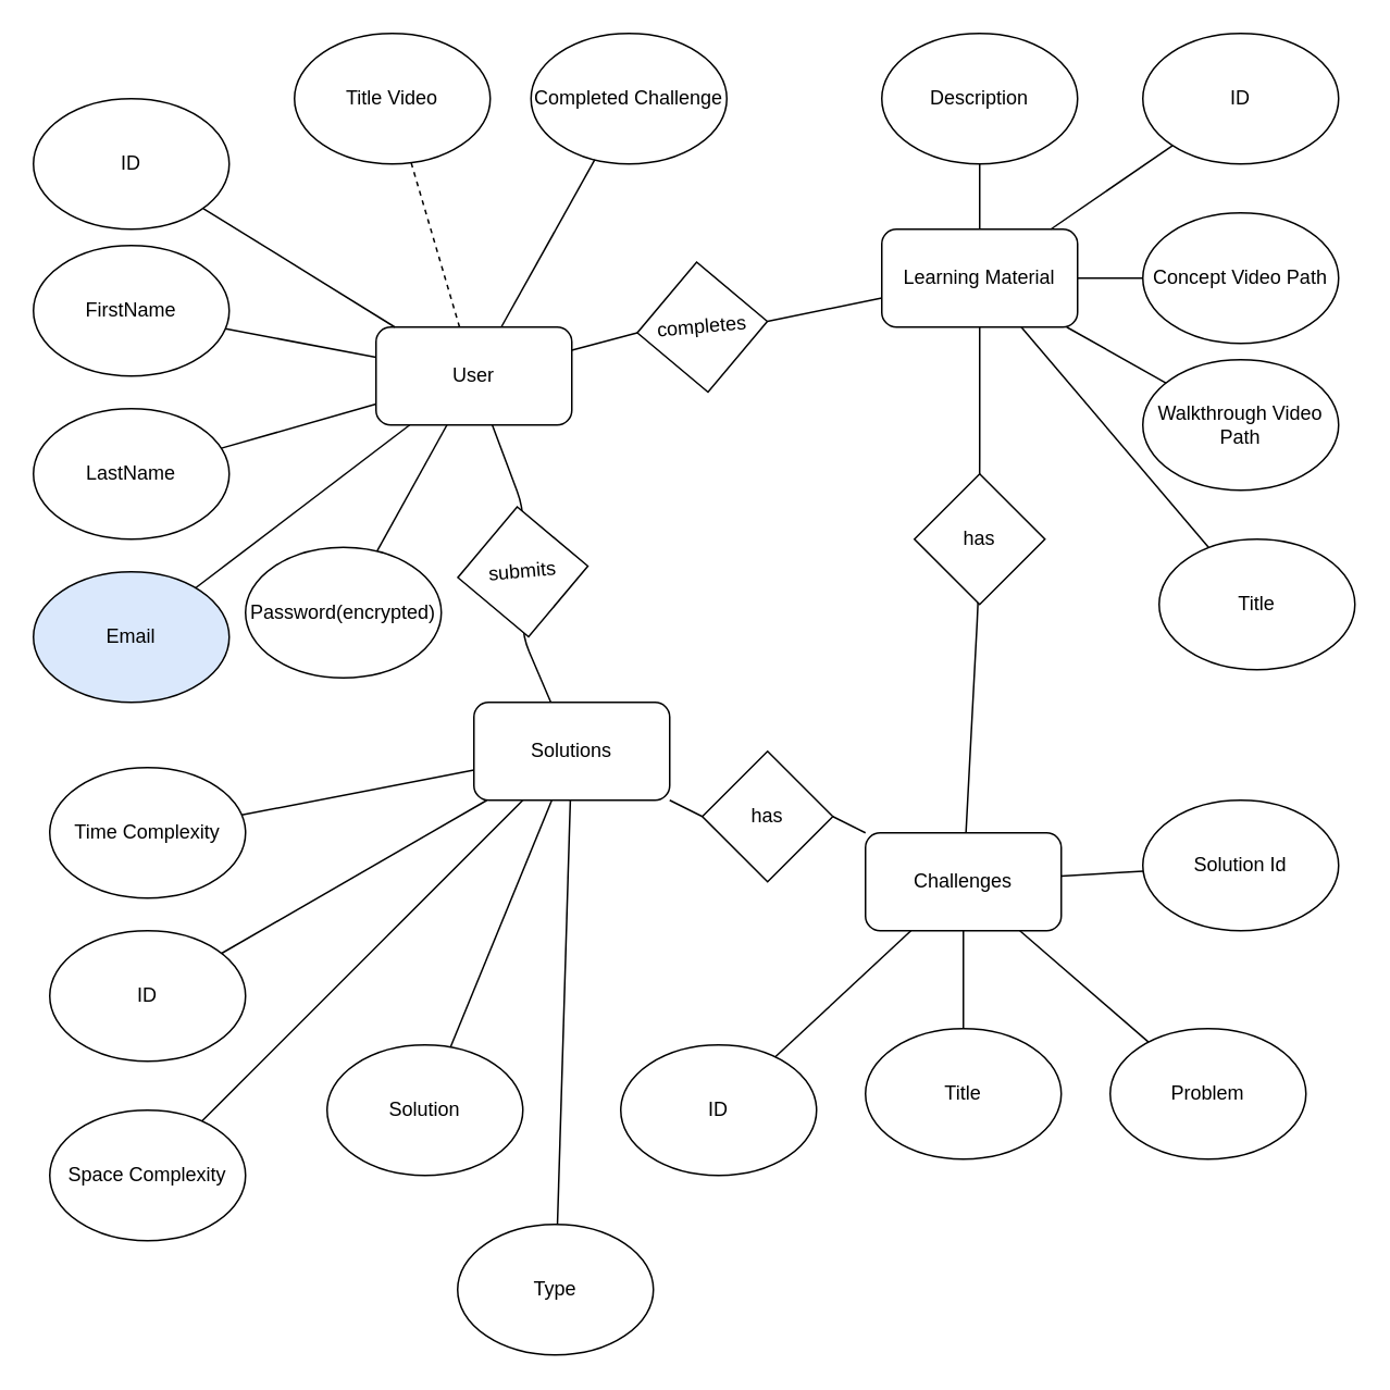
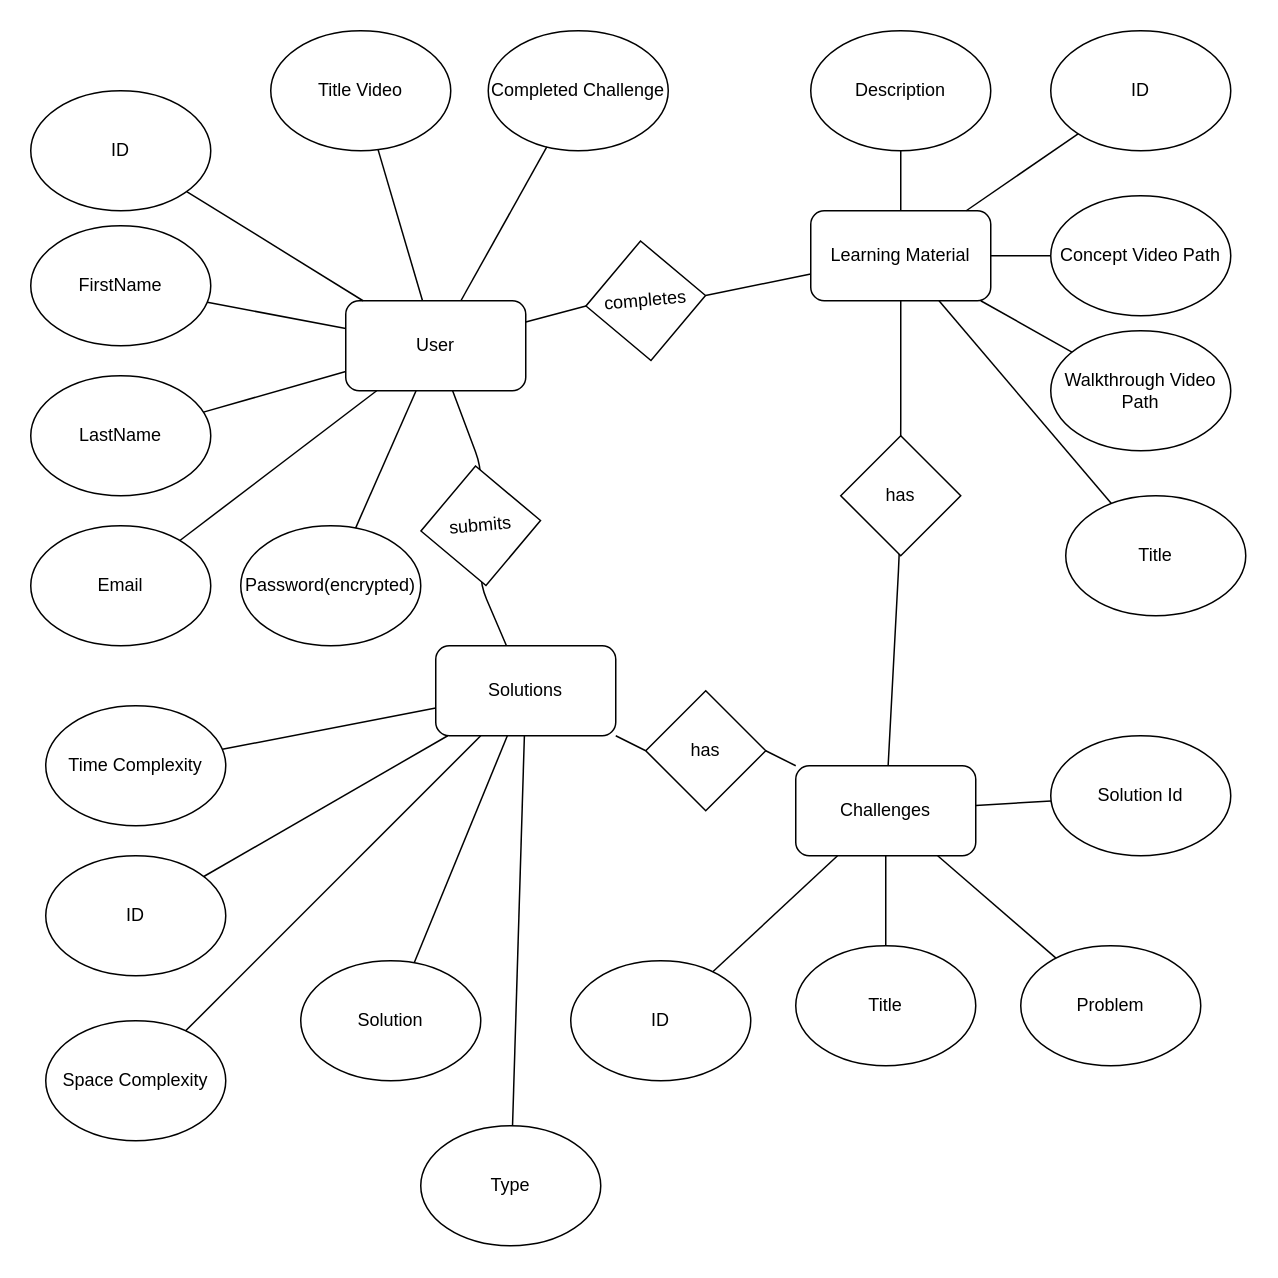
  <mxCell id="0" />
  <mxCell id="1" parent="0" />
  <mxCell id="2" value="User" style="rounded=1;whiteSpace=wrap;html=1;" vertex="1" parent="1"><mxGeometry x="230" y="200" width="120" height="60" as="geometry" /></mxCell>
  <mxCell id="3" value="Learning Material" style="rounded=1;whiteSpace=wrap;html=1;" vertex="1" parent="1"><mxGeometry x="540" y="140" width="120" height="60" as="geometry" /></mxCell>
  <mxCell id="4" value="Challenges" style="rounded=1;whiteSpace=wrap;html=1;" vertex="1" parent="1"><mxGeometry x="530" y="510" width="120" height="60" as="geometry" /></mxCell>
  <mxCell id="5" value="ID" style="ellipse;whiteSpace=wrap;html=1;" vertex="1" parent="1"><mxGeometry y="60" width="120" height="80" as="geometry" x="20" /></mxCell>
  <mxCell id="6" value="FirstName" style="ellipse;whiteSpace=wrap;html=1;" vertex="1" parent="1"><mxGeometry y="150" width="120" height="80" as="geometry" x="20" /></mxCell>
  <mxCell id="7" value="LastName&lt;span style=&quot;color: rgba(0 , 0 , 0 , 0) ; font-family: monospace ; font-size: 0px&quot;&gt;%3CmxGraphModel%3E%3Croot%3E%3CmxCell%20id%3D%220%22%2F%3E%3CmxCell%20id%3D%221%22%20parent%3D%220%22%2F%3E%3CmxCell%20id%3D%222%22%20value%3D%22ID%22%20style%3D%22ellipse%3BwhiteSpace%3Dwrap%3Bhtml%3D1%3B%22%20vertex%3D%221%22%20parent%3D%221%22%3E%3CmxGeometry%20y%3D%2240%22%20width%3D%22120%22%20height%3D%2280%22%20as%3D%22geometry%22%2F%3E%3C%2FmxCell%3E%3C%2Froot%3E%3C%2FmxGraphModel%3E&lt;/span&gt;" style="ellipse;whiteSpace=wrap;html=1;" vertex="1" parent="1"><mxGeometry y="250" width="120" height="80" as="geometry" x="20" /></mxCell>
- <mxCell id="8" value="Email" style="ellipse;whiteSpace=wrap;html=1;fillColor=#dae8fc;" vertex="1" parent="1"><mxGeometry y="350" width="120" height="80" as="geometry" x="20" /></mxCell>
- <mxCell id="9" value="Password(encrypted)" style="ellipse;whiteSpace=wrap;html=1;" vertex="1" parent="1"><mxGeometry x="150" y="335" width="120" height="80" as="geometry" /></mxCell>
+ <mxCell id="8" value="Email" style="ellipse;whiteSpace=wrap;html=1;" vertex="1" parent="1"><mxGeometry y="350" width="120" height="80" as="geometry" x="20" /></mxCell>
+ <mxCell id="9" value="Password(encrypted)" style="ellipse;whiteSpace=wrap;html=1;" vertex="1" parent="1"><mxGeometry x="160" y="350" width="120" height="80" as="geometry" /></mxCell>
  <mxCell id="10" value="Title Video" style="ellipse;whiteSpace=wrap;html=1;" vertex="1" parent="1"><mxGeometry x="180" width="120" height="80" as="geometry" y="20" /></mxCell>
  <mxCell id="11" value="Completed Challenge" style="ellipse;whiteSpace=wrap;html=1;" vertex="1" parent="1"><mxGeometry x="325" width="120" height="80" as="geometry" y="20" /></mxCell>
  <mxCell id="12" value="ID" style="ellipse;whiteSpace=wrap;html=1;" vertex="1" parent="1"><mxGeometry x="700" width="120" height="80" as="geometry" y="20" /></mxCell>
  <mxCell id="13" value="ID" style="ellipse;whiteSpace=wrap;html=1;" vertex="1" parent="1"><mxGeometry x="380" y="640" width="120" height="80" as="geometry" /></mxCell>
  <mxCell id="14" value="Concept Video Path&lt;span style=&quot;color: rgba(0 , 0 , 0 , 0) ; font-family: monospace ; font-size: 0px&quot;&gt;%3CmxGraphModel%3E%3Croot%3E%3CmxCell%20id%3D%220%22%2F%3E%3CmxCell%20id%3D%221%22%20parent%3D%220%22%2F%3E%3CmxCell%20id%3D%222%22%20value%3D%22ID%22%20style%3D%22ellipse%3BwhiteSpace%3Dwrap%3Bhtml%3D1%3B%22%20vertex%3D%221%22%20parent%3D%221%22%3E%3CmxGeometry%20y%3D%2240%22%20width%3D%22120%22%20height%3D%2280%22%20as%3D%22geometry%22%2F%3E%3C%2FmxCell%3E%3C%2Froot%3E%3C%2FmxGraphModel%3E&lt;/span&gt;" style="ellipse;whiteSpace=wrap;html=1;" vertex="1" parent="1"><mxGeometry x="700" y="130" width="120" height="80" as="geometry" /></mxCell>
  <mxCell id="15" value="Walkthrough Video Path" style="ellipse;whiteSpace=wrap;html=1;" vertex="1" parent="1"><mxGeometry x="700" y="220" width="120" height="80" as="geometry" /></mxCell>
  <mxCell id="16" value="Description" style="ellipse;whiteSpace=wrap;html=1;" vertex="1" parent="1"><mxGeometry x="540" width="120" height="80" as="geometry" y="20" /></mxCell>
  <mxCell id="17" value="Title" style="ellipse;whiteSpace=wrap;html=1;" vertex="1" parent="1"><mxGeometry x="710" y="330" width="120" height="80" as="geometry" /></mxCell>
  <mxCell id="18" value="Title&lt;span style=&quot;color: rgba(0 , 0 , 0 , 0) ; font-family: monospace ; font-size: 0px&quot;&gt;%3CmxGraphModel%3E%3Croot%3E%3CmxCell%20id%3D%220%22%2F%3E%3CmxCell%20id%3D%221%22%20parent%3D%220%22%2F%3E%3CmxCell%20id%3D%222%22%20value%3D%22ID%22%20style%3D%22ellipse%3BwhiteSpace%3Dwrap%3Bhtml%3D1%3B%22%20vertex%3D%221%22%20parent%3D%221%22%3E%3CmxGeometry%20y%3D%2240%22%20width%3D%22120%22%20height%3D%2280%22%20as%3D%22geometry%22%2F%3E%3C%2FmxCell%3E%3C%2Froot%3E%3C%2FmxGraphModel%3E&lt;/span&gt;" style="ellipse;whiteSpace=wrap;html=1;" vertex="1" parent="1"><mxGeometry x="530" y="630" width="120" height="80" as="geometry" /></mxCell>
  <mxCell id="19" value="Problem" style="ellipse;whiteSpace=wrap;html=1;" vertex="1" parent="1"><mxGeometry x="680" y="630" width="120" height="80" as="geometry" /></mxCell>
  <mxCell id="20" value="Solutions" style="rounded=1;whiteSpace=wrap;html=1;" vertex="1" parent="1"><mxGeometry x="290" y="430" width="120" height="60" as="geometry" /></mxCell>
  <mxCell id="21" value="Solution Id" style="ellipse;whiteSpace=wrap;html=1;" vertex="1" parent="1"><mxGeometry x="700" y="490" width="120" height="80" as="geometry" /></mxCell>
  <mxCell id="22" value="ID" style="ellipse;whiteSpace=wrap;html=1;" vertex="1" parent="1"><mxGeometry x="30" y="570" width="120" height="80" as="geometry" /></mxCell>
  <mxCell id="23" value="Solution&lt;span style=&quot;color: rgba(0 , 0 , 0 , 0) ; font-family: monospace ; font-size: 0px&quot;&gt;%3CmxGraphModel%3E%3Croot%3E%3CmxCell%20id%3D%220%22%2F%3E%3CmxCell%20id%3D%221%22%20parent%3D%220%22%2F%3E%3CmxCell%20id%3D%222%22%20value%3D%22ID%22%20style%3D%22ellipse%3BwhiteSpace%3Dwrap%3Bhtml%3D1%3B%22%20vertex%3D%221%22%20parent%3D%221%22%3E%3CmxGeometry%20x%3D%22360%22%20y%3D%22620%22%20width%3D%22120%22%20height%3D%2280%22%20as%3D%22geometry%22%2F%3E%3C%2FmxCell%3E%3C%2Froot%3E%3C%2FmxGraphModel%3E&lt;/span&gt;" style="ellipse;whiteSpace=wrap;html=1;" vertex="1" parent="1"><mxGeometry x="200" y="640" width="120" height="80" as="geometry" /></mxCell>
  <mxCell id="24" value="Time Complexity" style="ellipse;whiteSpace=wrap;html=1;" vertex="1" parent="1"><mxGeometry x="30" y="470" width="120" height="80" as="geometry" /></mxCell>
  <mxCell id="25" value="Space Complexity" style="ellipse;whiteSpace=wrap;html=1;" vertex="1" parent="1"><mxGeometry x="30" y="680" width="120" height="80" as="geometry" /></mxCell>
  <mxCell id="26" value="Type" style="ellipse;whiteSpace=wrap;html=1;" vertex="1" parent="1"><mxGeometry x="280" y="750" width="120" height="80" as="geometry" /></mxCell>
  <mxCell id="27" value="" style="endArrow=none;html=1;" edge="1" parent="1" source="2" target="11"><mxGeometry width="50" height="50" relative="1" as="geometry"><mxPoint x="420" y="230" as="sourcePoint" /><mxPoint x="470" y="180" as="targetPoint" /></mxGeometry></mxCell>
- <mxCell id="28" value="" style="endArrow=none;html=1;dashed=1;" edge="1" parent="1" source="2" target="10"><mxGeometry width="50" height="50" relative="1" as="geometry"><mxPoint x="430" y="240" as="sourcePoint" /><mxPoint x="480" y="190" as="targetPoint" /></mxGeometry></mxCell>
+ <mxCell id="28" value="" style="endArrow=none;html=1;" edge="1" parent="1" source="2" target="10"><mxGeometry width="50" height="50" relative="1" as="geometry"><mxPoint x="430" y="240" as="sourcePoint" /><mxPoint x="480" y="190" as="targetPoint" /></mxGeometry></mxCell>
  <mxCell id="29" value="" style="endArrow=none;html=1;" edge="1" parent="1" source="2" target="5"><mxGeometry width="50" height="50" relative="1" as="geometry"><mxPoint x="440" y="250" as="sourcePoint" /><mxPoint x="490" y="200" as="targetPoint" /></mxGeometry></mxCell>
  <mxCell id="30" value="" style="endArrow=none;html=1;" edge="1" parent="1" source="2" target="6"><mxGeometry width="50" height="50" relative="1" as="geometry"><mxPoint x="450" y="260" as="sourcePoint" /><mxPoint x="500" y="210" as="targetPoint" /></mxGeometry></mxCell>
  <mxCell id="31" value="" style="endArrow=none;html=1;" edge="1" parent="1" source="2" target="7"><mxGeometry width="50" height="50" relative="1" as="geometry"><mxPoint x="460" y="270" as="sourcePoint" /><mxPoint x="510" y="220" as="targetPoint" /></mxGeometry></mxCell>
  <mxCell id="32" value="" style="endArrow=none;html=1;" edge="1" parent="1" source="8" target="2"><mxGeometry width="50" height="50" relative="1" as="geometry"><mxPoint x="470" y="280" as="sourcePoint" /><mxPoint x="520" y="230" as="targetPoint" /></mxGeometry></mxCell>
  <mxCell id="33" value="" style="endArrow=none;html=1;" edge="1" parent="1" source="9" target="2"><mxGeometry width="50" height="50" relative="1" as="geometry"><mxPoint x="480" y="290" as="sourcePoint" /><mxPoint x="530" y="240" as="targetPoint" /></mxGeometry></mxCell>
  <mxCell id="34" value="" style="endArrow=none;html=1;exitX=0.5;exitY=0;exitDx=0;exitDy=0;" edge="1" parent="1" source="52" target="3"><mxGeometry width="50" height="50" relative="1" as="geometry"><mxPoint x="490" y="300" as="sourcePoint" /><mxPoint x="540" y="250" as="targetPoint" /></mxGeometry></mxCell>
  <mxCell id="35" value="" style="endArrow=none;html=1;" edge="1" parent="1" source="3" target="16"><mxGeometry width="50" height="50" relative="1" as="geometry"><mxPoint x="500" y="310" as="sourcePoint" /><mxPoint x="550" y="260" as="targetPoint" /></mxGeometry></mxCell>
  <mxCell id="36" value="" style="endArrow=none;html=1;" edge="1" parent="1" source="3" target="12"><mxGeometry width="50" height="50" relative="1" as="geometry"><mxPoint x="510" y="320" as="sourcePoint" /><mxPoint x="560" y="270" as="targetPoint" /></mxGeometry></mxCell>
  <mxCell id="37" value="" style="endArrow=none;html=1;" edge="1" parent="1" source="3" target="14"><mxGeometry width="50" height="50" relative="1" as="geometry"><mxPoint x="520" y="330" as="sourcePoint" /><mxPoint x="570" y="280" as="targetPoint" /></mxGeometry></mxCell>
  <mxCell id="38" value="" style="endArrow=none;html=1;" edge="1" parent="1" source="3" target="15"><mxGeometry width="50" height="50" relative="1" as="geometry"><mxPoint x="530" y="340" as="sourcePoint" /><mxPoint x="580" y="290" as="targetPoint" /></mxGeometry></mxCell>
  <mxCell id="39" value="" style="endArrow=none;html=1;" edge="1" parent="1" source="3" target="17"><mxGeometry width="50" height="50" relative="1" as="geometry"><mxPoint x="540" y="350" as="sourcePoint" /><mxPoint x="590" y="300" as="targetPoint" /></mxGeometry></mxCell>
  <mxCell id="40" value="" style="endArrow=none;html=1;" edge="1" parent="1" source="4" target="3"><mxGeometry width="50" height="50" relative="1" as="geometry"><mxPoint x="550" y="360" as="sourcePoint" /><mxPoint x="600" y="310" as="targetPoint" /><Array as="points"><mxPoint x="599" y="370" /><mxPoint x="600" y="290" /></Array></mxGeometry></mxCell>
  <mxCell id="41" value="" style="endArrow=none;html=1;exitX=0.5;exitY=1;exitDx=0;exitDy=0;" edge="1" parent="1" source="55" target="20"><mxGeometry width="50" height="50" relative="1" as="geometry"><mxPoint x="560" y="370" as="sourcePoint" /><mxPoint x="610" y="320" as="targetPoint" /></mxGeometry></mxCell>
  <mxCell id="42" value="" style="endArrow=none;html=1;" edge="1" parent="1" source="4" target="21"><mxGeometry width="50" height="50" relative="1" as="geometry"><mxPoint x="570" y="380" as="sourcePoint" /><mxPoint x="770" y="580" as="targetPoint" /></mxGeometry></mxCell>
  <mxCell id="43" value="" style="endArrow=none;html=1;" edge="1" parent="1" source="19" target="4"><mxGeometry width="50" height="50" relative="1" as="geometry"><mxPoint x="580" y="390" as="sourcePoint" /><mxPoint x="630" y="340" as="targetPoint" /></mxGeometry></mxCell>
  <mxCell id="44" value="" style="endArrow=none;html=1;" edge="1" parent="1" source="18" target="4"><mxGeometry width="50" height="50" relative="1" as="geometry"><mxPoint x="590" y="400" as="sourcePoint" /><mxPoint x="640" y="350" as="targetPoint" /></mxGeometry></mxCell>
  <mxCell id="45" value="" style="endArrow=none;html=1;" edge="1" parent="1" source="13" target="4"><mxGeometry width="50" height="50" relative="1" as="geometry"><mxPoint x="600" y="410" as="sourcePoint" /><mxPoint x="650" y="360" as="targetPoint" /></mxGeometry></mxCell>
  <mxCell id="46" value="" style="endArrow=none;html=1;" edge="1" parent="1" source="26" target="20"><mxGeometry width="50" height="50" relative="1" as="geometry"><mxPoint x="610" y="420" as="sourcePoint" /><mxPoint x="660" y="370" as="targetPoint" /></mxGeometry></mxCell>
  <mxCell id="47" value="" style="endArrow=none;html=1;" edge="1" parent="1" source="23" target="20"><mxGeometry width="50" height="50" relative="1" as="geometry"><mxPoint x="620" y="430" as="sourcePoint" /><mxPoint x="670" y="380" as="targetPoint" /></mxGeometry></mxCell>
  <mxCell id="48" value="" style="endArrow=none;html=1;" edge="1" parent="1" source="25" target="20"><mxGeometry width="50" height="50" relative="1" as="geometry"><mxPoint x="630" y="440" as="sourcePoint" /><mxPoint x="680" y="390" as="targetPoint" /></mxGeometry></mxCell>
  <mxCell id="49" value="" style="endArrow=none;html=1;" edge="1" parent="1" source="22" target="20"><mxGeometry width="50" height="50" relative="1" as="geometry"><mxPoint x="640" y="450" as="sourcePoint" /><mxPoint x="690" y="400" as="targetPoint" /></mxGeometry></mxCell>
  <mxCell id="50" value="" style="endArrow=none;html=1;" edge="1" parent="1" source="24" target="20"><mxGeometry width="50" height="50" relative="1" as="geometry"><mxPoint x="650" y="460" as="sourcePoint" /><mxPoint x="700" y="410" as="targetPoint" /></mxGeometry></mxCell>
  <mxCell id="51" value="" style="endArrow=none;html=1;" edge="1" parent="1" source="2" target="20"><mxGeometry width="50" height="50" relative="1" as="geometry"><mxPoint x="660" y="470" as="sourcePoint" /><mxPoint x="710" y="420" as="targetPoint" /><Array as="points"><mxPoint x="320" y="310" /><mxPoint x="320" y="390" /></Array></mxGeometry></mxCell>
  <mxCell id="52" value="completes" style="rhombus;whiteSpace=wrap;html=1;direction=south;rotation=-5;" vertex="1" parent="1"><mxGeometry x="390" y="160" width="80" height="80" as="geometry" /></mxCell>
  <mxCell id="53" value="" style="endArrow=none;html=1;entryX=0.5;entryY=1;entryDx=0;entryDy=0;" edge="1" parent="1" source="2" target="52"><mxGeometry width="50" height="50" relative="1" as="geometry"><mxPoint x="350" y="218.387" as="sourcePoint" /><mxPoint x="540" y="181.613" as="targetPoint" /></mxGeometry></mxCell>
  <mxCell id="54" value="has" style="rhombus;whiteSpace=wrap;html=1;direction=south;rotation=0;" vertex="1" parent="1"><mxGeometry x="560" y="290" width="80" height="80" as="geometry" /></mxCell>
  <mxCell id="55" value="has" style="rhombus;whiteSpace=wrap;html=1;direction=south;rotation=0;" vertex="1" parent="1"><mxGeometry x="430" y="460" width="80" height="80" as="geometry" /></mxCell>
  <mxCell id="56" value="" style="endArrow=none;html=1;entryX=0.5;entryY=0;entryDx=0;entryDy=0;" edge="1" parent="1" source="4" target="55"><mxGeometry width="50" height="50" relative="1" as="geometry"><mxPoint x="530" y="520" as="sourcePoint" /><mxPoint x="410" y="480" as="targetPoint" /></mxGeometry></mxCell>
  <mxCell id="57" value="submits" style="rhombus;whiteSpace=wrap;html=1;direction=south;rotation=-5;" vertex="1" parent="1"><mxGeometry x="280" y="310" width="80" height="80" as="geometry" /></mxCell>
